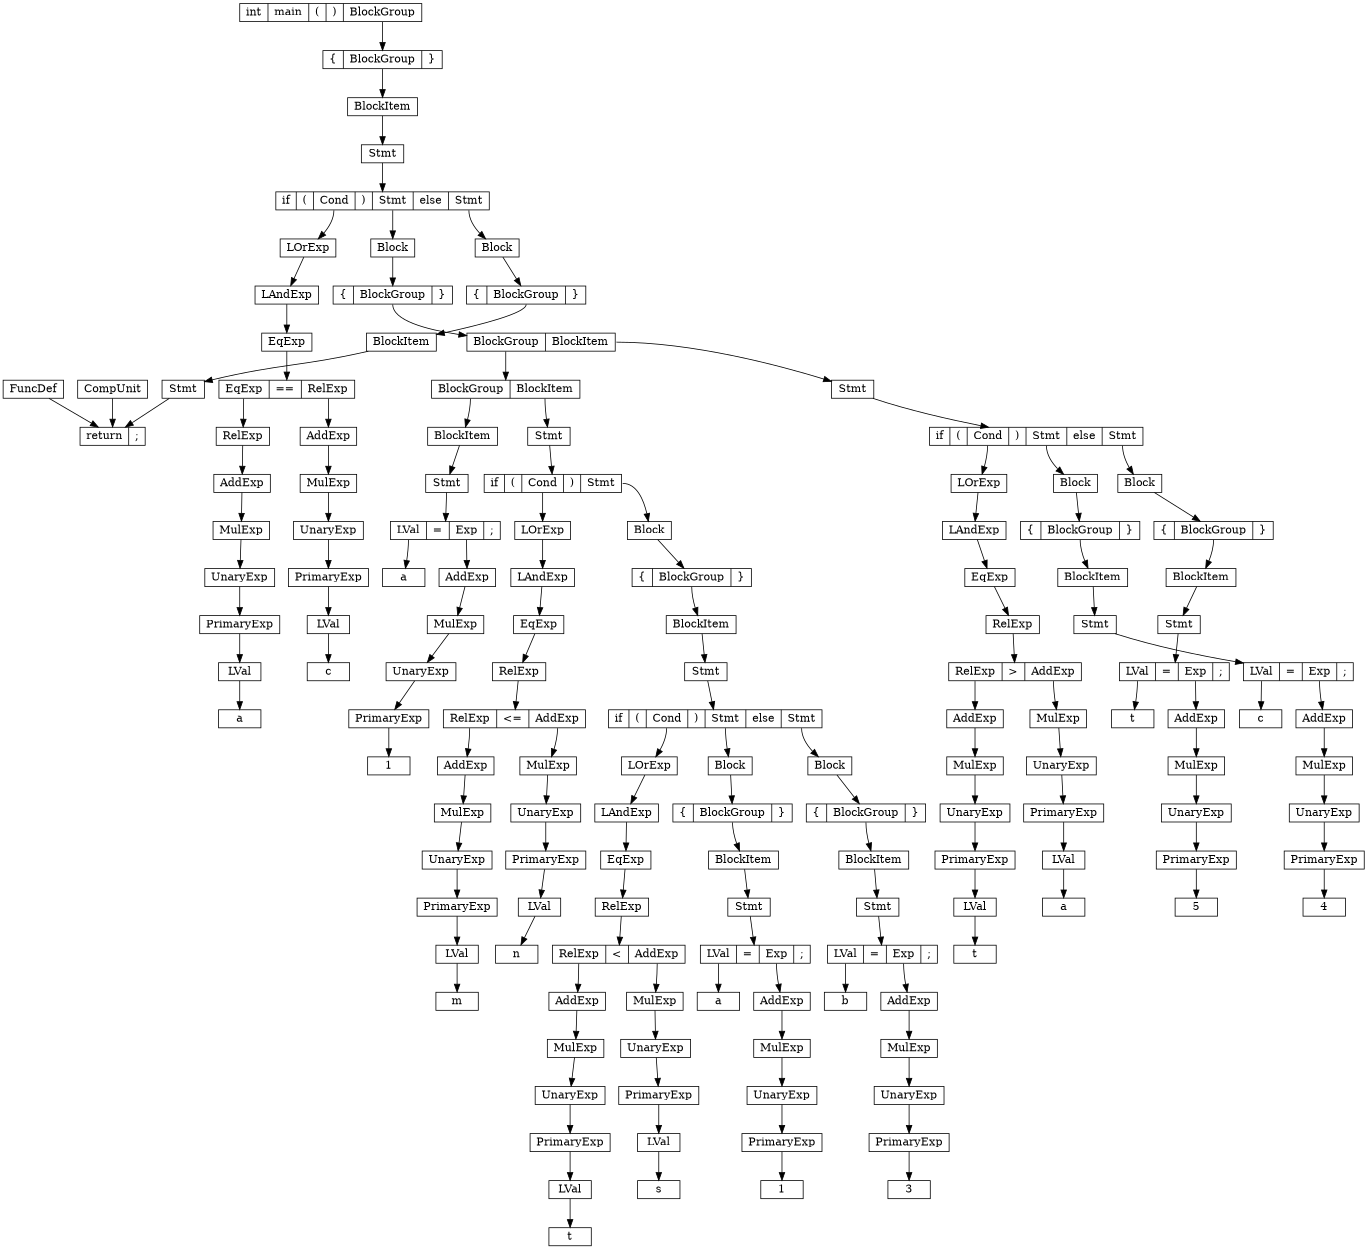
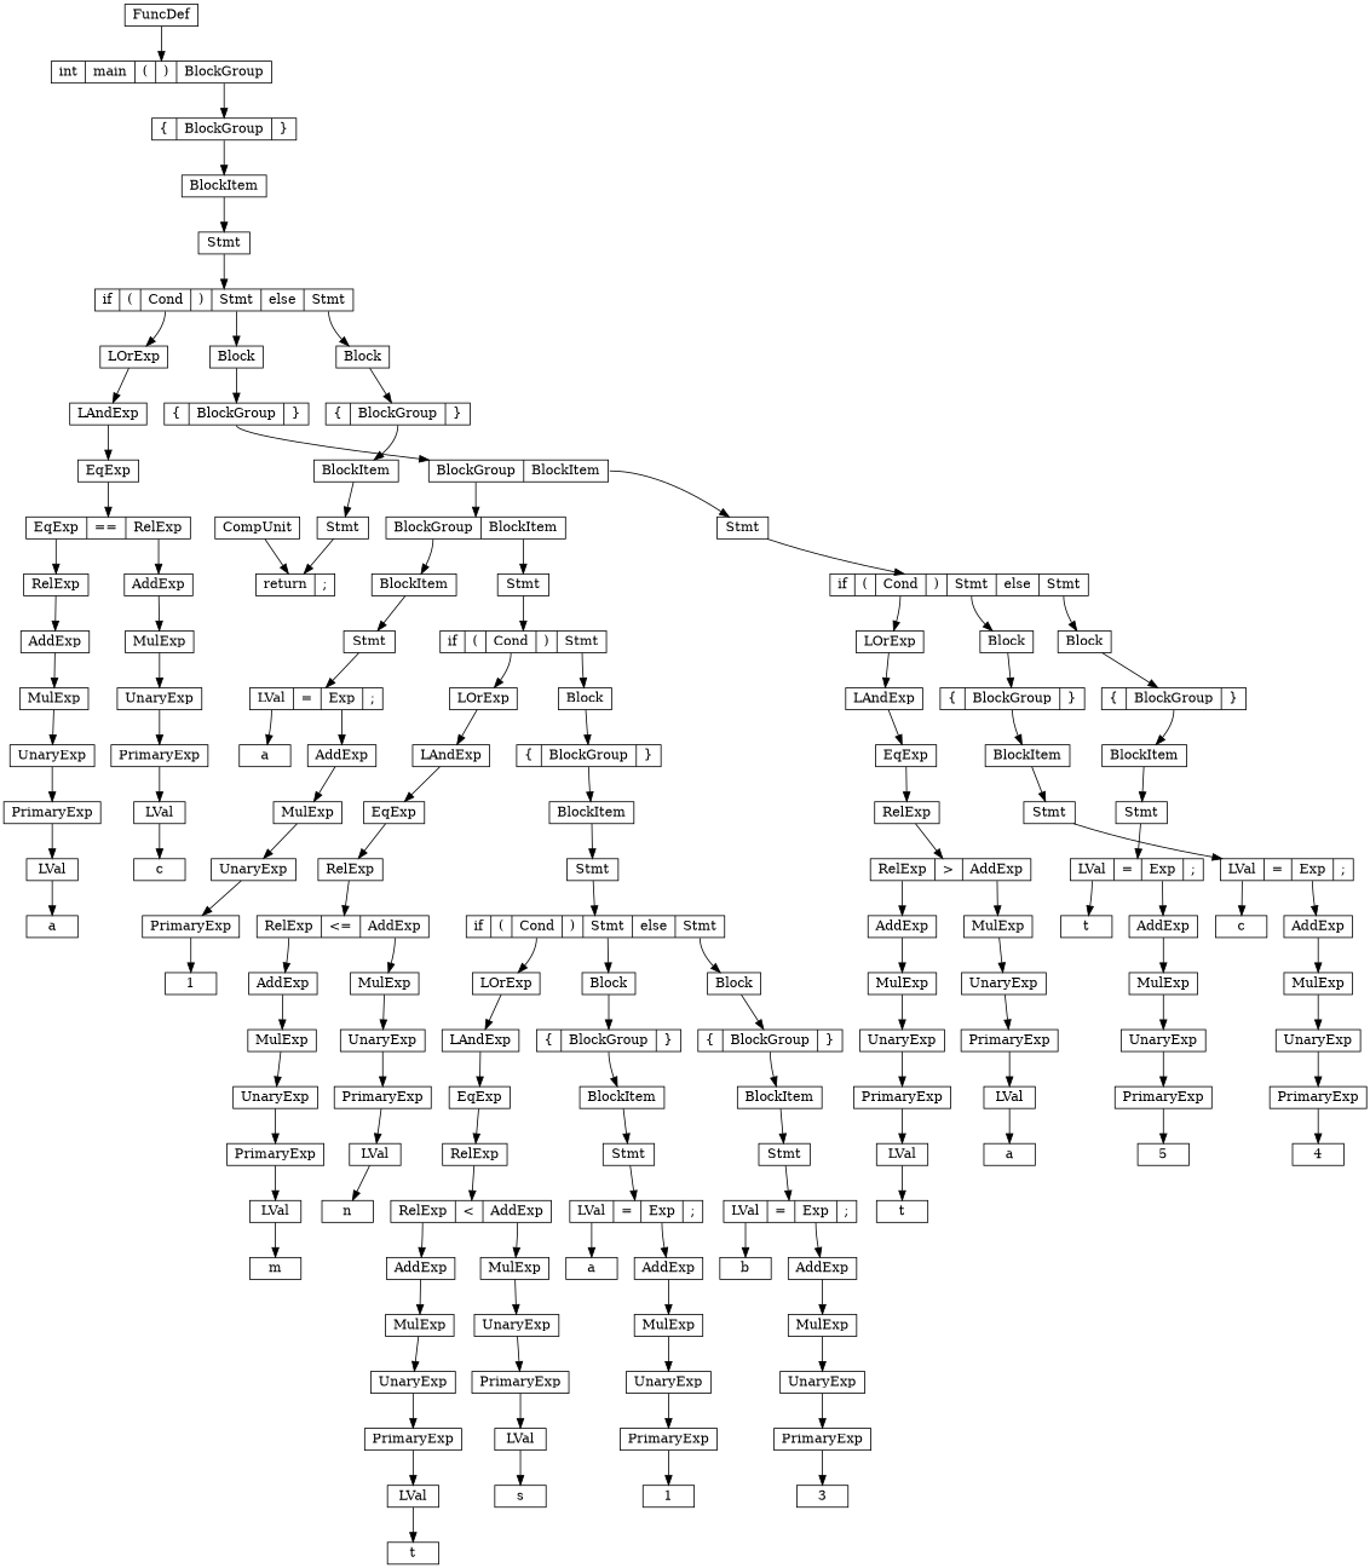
  digraph {
    node [shape=record]
    edge [tailport=f0]
    n1 [height=.1 label="<f0> CompUnit"]
    n2 [height=.1 label="<f0> return|<f1> \;"]
    n3 [height=.1 label="<f0> FuncDef"]
    n4 [height=.1 label="<f0> int|<f1> main|<f2> \(|<f3> \)|<f4> BlockGroup"]
    n5 [height=.1 label="<f0> \{|<f1> BlockGroup|<f2> \}"]
    n6 [height=.1 label="<f0> BlockItem"]
    n7 [height=.1 label="<f0> Stmt"]
    n8 [height=.1 label="<f0> if|<f1> \(|<f2> Cond|<f3> \)|<f4> Stmt|<f5> else|<f6> Stmt"]
    n9 [height=.1 label="<f0> Block"]
    n10 [height=.1 label="<f0> Block"]
    n11 [height=.1 label="<f0> LOrExp"]
    n12 [height=.1 label="<f0> \{|<f1> BlockGroup|<f2> \}"]
    n13 [height=.1 label="<f0> \{|<f1> BlockGroup|<f2> \}"]
    n14 [height=.1 label="<f0> LAndExp"]
    n15 [height=.1 label="<f0> BlockItem"]
    n16 [height=.1 label="<f0> Stmt"]
    n17 [height=.1 label="<f0> BlockGroup|<f1> BlockItem"]
    n18 [height=.1 label="<f0> Stmt"]
    n19 [height=.1 label="<f0> BlockGroup|<f1> BlockItem"]
    n20 [height=.1 label="<f0> if|<f1> \(|<f2> Cond|<f3> \)|<f4> Stmt|<f5> else|<f6> Stmt"]
    n21 [height=.1 label="<f0> Stmt"]
    n22 [height=.1 label="<f0> BlockItem"]
    n23 [height=.1 label="<f0> Block"]
    n24 [height=.1 label="<f0> Block"]
    n25 [height=.1 label="<f0> LOrExp"]
    n26 [height=.1 label="<f0> \{|<f1> BlockGroup|<f2> \}"]
    n27 [height=.1 label="<f0> \{|<f1> BlockGroup|<f2> \}"]
    n28 [height=.1 label="<f0> LAndExp"]
    n29 [height=.1 label="<f0> BlockItem"]
    n30 [height=.1 label="<f0> Stmt"]
    n31 [height=.1 label="<f0> LVal|<f1> \=|<f2> Exp|<f3> \;"]
    n32 [height=.1 label="<f0> AddExp"]
    n33 [height=.1 label="<f0> t"]
    n34 [height=.1 label="<f0> MulExp"]
    n35 [height=.1 label="<f0> UnaryExp"]
    n36 [height=.1 label="<f0> PrimaryExp"]
    n37 [height=.1 label="<f0> 5"]
    n38 [height=.1 label="<f0> BlockItem"]
    n39 [height=.1 label="<f0> Stmt"]
    n40 [height=.1 label="<f0> LVal|<f1> \=|<f2> Exp|<f3> \;"]
    n41 [height=.1 label="<f0> AddExp"]
    n42 [height=.1 label="<f0> c"]
    n43 [height=.1 label="<f0> MulExp"]
    n44 [height=.1 label="<f0> UnaryExp"]
    n45 [height=.1 label="<f0> PrimaryExp"]
    n46 [height=.1 label="<f0> 4"]
    n47 [height=.1 label="<f0> EqExp"]
    n48 [height=.1 label="<f0> RelExp"]
    n49 [height=.1 label="<f0> RelExp|<f1> \>|<f2> AddExp"]
    n50 [height=.1 label="<f0> MulExp"]
    n51 [height=.1 label="<f0> AddExp"]
    n52 [height=.1 label="<f0> UnaryExp"]
    n53 [height=.1 label="<f0> MulExp"]
    n54 [height=.1 label="<f0> PrimaryExp"]
    n55 [height=.1 label="<f0> LVal"]
    n56 [height=.1 label="<f0> a"]
    n57 [height=.1 label="<f0> UnaryExp"]
    n58 [height=.1 label="<f0> PrimaryExp"]
    n59 [height=.1 label="<f0> LVal"]
    n60 [height=.1 label="<f0> t"]
    n61 [height=.1 label="<f0> if|<f1> \(|<f2> Cond|<f3> \)|<f4> Stmt"]
    n62 [height=.1 label="<f0> Stmt"]
    n63 [height=.1 label="<f0> Block"]
    n64 [height=.1 label="<f0> LOrExp"]
    n65 [height=.1 label="<f0> \{|<f1> BlockGroup|<f2> \}"]
    n66 [height=.1 label="<f0> LAndExp"]
    n67 [height=.1 label="<f0> BlockItem"]
    n68 [height=.1 label="<f0> Stmt"]
    n69 [height=.1 label="<f0> if|<f1> \(|<f2> Cond|<f3> \)|<f4> Stmt|<f5> else|<f6> Stmt"]
    n70 [height=.1 label="<f0> Block"]
    n71 [height=.1 label="<f0> Block"]
    n72 [height=.1 label="<f0> LOrExp"]
    n73 [height=.1 label="<f0> \{|<f1> BlockGroup|<f2> \}"]
    n74 [height=.1 label="<f0> \{|<f1> BlockGroup|<f2> \}"]
    n75 [height=.1 label="<f0> LAndExp"]
    n76 [height=.1 label="<f0> BlockItem"]
    n77 [height=.1 label="<f0> Stmt"]
    n78 [height=.1 label="<f0> LVal|<f1> \=|<f2> Exp|<f3> \;"]
    n79 [height=.1 label="<f0> AddExp"]
    n80 [height=.1 label="<f0> b"]
    n81 [height=.1 label="<f0> MulExp"]
    n82 [height=.1 label="<f0> UnaryExp"]
    n83 [height=.1 label="<f0> PrimaryExp"]
    n84 [height=.1 label="<f0> 3"]
    n85 [height=.1 label="<f0> BlockItem"]
    n86 [height=.1 label="<f0> Stmt"]
    n87 [height=.1 label="<f0> LVal|<f1> \=|<f2> Exp|<f3> \;"]
    n88 [height=.1 label="<f0> AddExp"]
    n89 [height=.1 label="<f0> a"]
    n90 [height=.1 label="<f0> MulExp"]
    n91 [height=.1 label="<f0> UnaryExp"]
    n92 [height=.1 label="<f0> PrimaryExp"]
    n93 [height=.1 label="<f0> 1"]
    n94 [height=.1 label="<f0> EqExp"]
    n95 [height=.1 label="<f0> RelExp"]
    n96 [height=.1 label="<f0> RelExp|<f1> \<|<f2> AddExp"]
    n97 [height=.1 label="<f0> MulExp"]
    n98 [height=.1 label="<f0> AddExp"]
    n99 [height=.1 label="<f0> UnaryExp"]
    n100 [height=.1 label="<f0> MulExp"]
    n101 [height=.1 label="<f0> PrimaryExp"]
    n102 [height=.1 label="<f0> LVal"]
    n103 [height=.1 label="<f0> s"]
    n104 [height=.1 label="<f0> UnaryExp"]
    n105 [height=.1 label="<f0> PrimaryExp"]
    n106 [height=.1 label="<f0> LVal"]
    n107 [height=.1 label="<f0> t"]
    n108 [height=.1 label="<f0> EqExp"]
    n109 [height=.1 label="<f0> RelExp"]
    n110 [height=.1 label="<f0> RelExp|<f1> \<=|<f2> AddExp"]
    n111 [height=.1 label="<f0> MulExp"]
    n112 [height=.1 label="<f0> AddExp"]
    n113 [height=.1 label="<f0> UnaryExp"]
    n114 [height=.1 label="<f0> MulExp"]
    n115 [height=.1 label="<f0> PrimaryExp"]
    n116 [height=.1 label="<f0> LVal"]
    n117 [height=.1 label="<f0> n"]
    n118 [height=.1 label="<f0> UnaryExp"]
    n119 [height=.1 label="<f0> PrimaryExp"]
    n120 [height=.1 label="<f0> LVal"]
    n121 [height=.1 label="<f0> m"]
    n122 [height=.1 label="<f0> LVal|<f1> \=|<f2> Exp|<f3> \;"]
    n123 [height=.1 label="<f0> AddExp"]
    n124 [height=.1 label="<f0> a"]
    n125 [height=.1 label="<f0> MulExp"]
    n126 [height=.1 label="<f0> UnaryExp"]
    n127 [height=.1 label="<f0> PrimaryExp"]
    n128 [height=.1 label="<f0> 1"]
    n129 [height=.1 label="<f0> EqExp"]
    n130 [height=.1 label="<f0> EqExp|<f1> \==|<f2> RelExp"]
    n131 [height=.1 label="<f0> AddExp"]
    n132 [height=.1 label="<f0> RelExp"]
    n133 [height=.1 label="<f0> MulExp"]
    n134 [height=.1 label="<f0> AddExp"]
    n135 [height=.1 label="<f0> UnaryExp"]
    n136 [height=.1 label="<f0> PrimaryExp"]
    n137 [height=.1 label="<f0> LVal"]
    n138 [height=.1 label="<f0> c"]
    n139 [height=.1 label="<f0> MulExp"]
    n140 [height=.1 label="<f0> UnaryExp"]
    n141 [height=.1 label="<f0> PrimaryExp"]
    n142 [height=.1 label="<f0> LVal"]
    n143 [height=.1 label="<f0> a"]
    n1 -> n2
-   n3 -> n2
+   n3 -> n4
    n4 -> n5 [tailport=f4]
    n5 -> n6 [tailport=f1]
    n6 -> n7
    n7 -> n8
    n8 -> n9 [tailport=f6]
    n8 -> n10 [tailport=f4]
    n8 -> n11 [tailport=f2]
    n9 -> n12
    n10 -> n13
    n11 -> n14
    n12 -> n15 [tailport=f1]
    n13 -> n17 [tailport=f1]
    n14 -> n129
    n15 -> n16
    n16 -> n2
    n17 -> n18 [tailport=f1]
    n17 -> n19
    n18 -> n20
    n19 -> n21 [tailport=f1]
    n19 -> n22
    n20 -> n23 [tailport=f6]
    n20 -> n24 [tailport=f4]
    n20 -> n25 [tailport=f2]
    n21 -> n61
    n22 -> n62
    n23 -> n26
    n24 -> n27
    n25 -> n28
    n26 -> n29 [tailport=f1]
    n27 -> n38 [tailport=f1]
    n28 -> n47
    n29 -> n30
    n30 -> n31
    n31 -> n32 [tailport=f2]
    n31 -> n33
    n32 -> n34
    n34 -> n35
    n35 -> n36
    n36 -> n37
    n38 -> n39
    n39 -> n40
    n40 -> n41 [tailport=f2]
    n40 -> n42
    n41 -> n43
    n43 -> n44
    n44 -> n45
    n45 -> n46
    n47 -> n48
    n48 -> n49
    n49 -> n50 [tailport=f2]
    n49 -> n51
    n50 -> n52
    n51 -> n53
    n52 -> n54
    n53 -> n57
    n54 -> n55
    n55 -> n56
    n57 -> n58
    n58 -> n59
    n59 -> n60
    n61 -> n63 [tailport=f4]
    n61 -> n64 [tailport=f2]
    n62 -> n122
    n63 -> n65
    n64 -> n66
    n65 -> n67 [tailport=f1]
    n66 -> n108
    n67 -> n68
    n68 -> n69
    n69 -> n70 [tailport=f6]
    n69 -> n71 [tailport=f4]
    n69 -> n72 [tailport=f2]
    n70 -> n73
    n71 -> n74
    n72 -> n75
    n73 -> n76 [tailport=f1]
    n74 -> n85 [tailport=f1]
    n75 -> n94
    n76 -> n77
    n77 -> n78
    n78 -> n79 [tailport=f2]
    n78 -> n80
    n79 -> n81
    n81 -> n82
    n82 -> n83
    n83 -> n84
    n85 -> n86
    n86 -> n87
    n87 -> n88 [tailport=f2]
    n87 -> n89
    n88 -> n90
    n90 -> n91
    n91 -> n92
    n92 -> n93
    n94 -> n95
    n95 -> n96
    n96 -> n97 [tailport=f2]
    n96 -> n98
    n97 -> n99
    n98 -> n100
    n99 -> n101
    n100 -> n104
    n101 -> n102
    n102 -> n103
    n104 -> n105
    n105 -> n106
    n106 -> n107
    n108 -> n109
    n109 -> n110
    n110 -> n111 [tailport=f2]
    n110 -> n112
    n111 -> n113
    n112 -> n114
    n113 -> n115
    n114 -> n118
    n115 -> n116
    n116 -> n117
    n118 -> n119
    n119 -> n120
    n120 -> n121
    n122 -> n123 [tailport=f2]
    n122 -> n124
    n123 -> n125
    n125 -> n126
    n126 -> n127
    n127 -> n128
    n129 -> n130
    n130 -> n131 [tailport=f2]
    n130 -> n132
    n131 -> n133
    n132 -> n134
    n133 -> n135
    n134 -> n139
    n135 -> n136
    n136 -> n137
    n137 -> n138
    n139 -> n140
    n140 -> n141
    n141 -> n142
    n142 -> n143
  }
